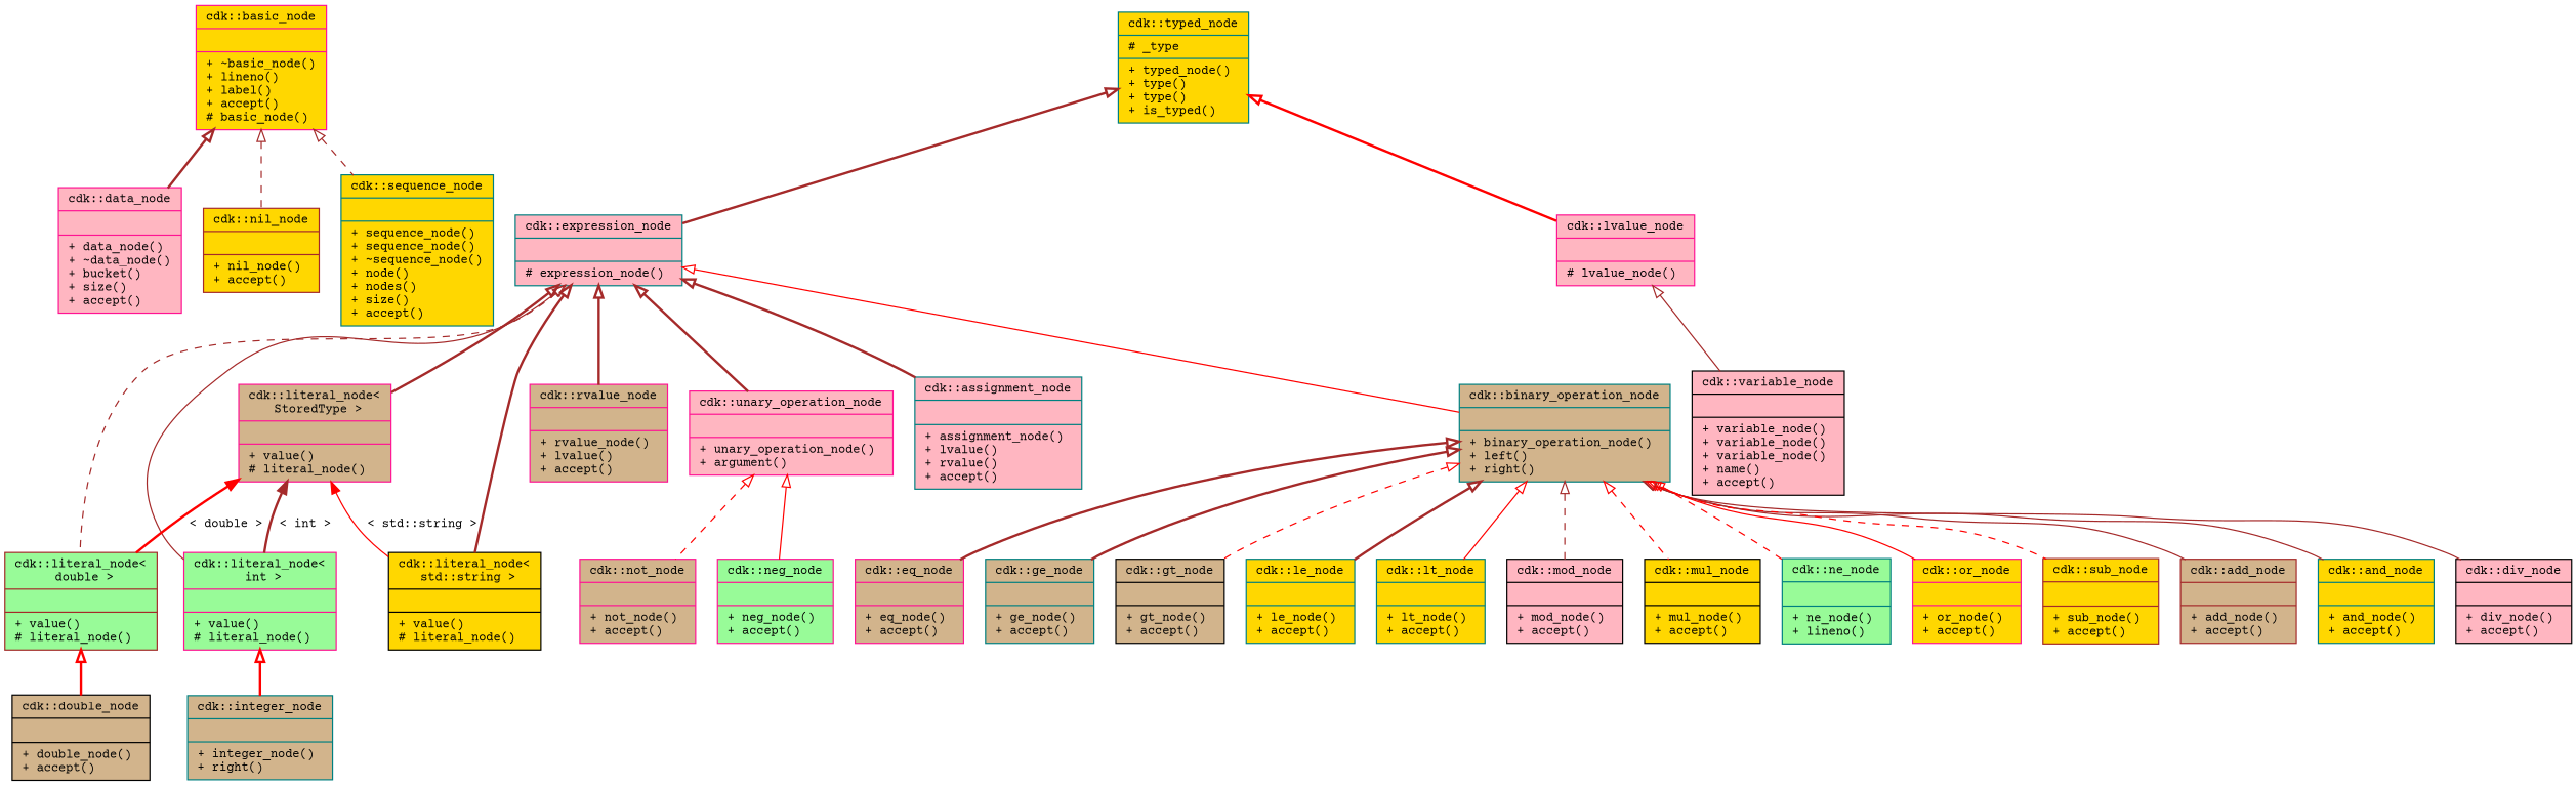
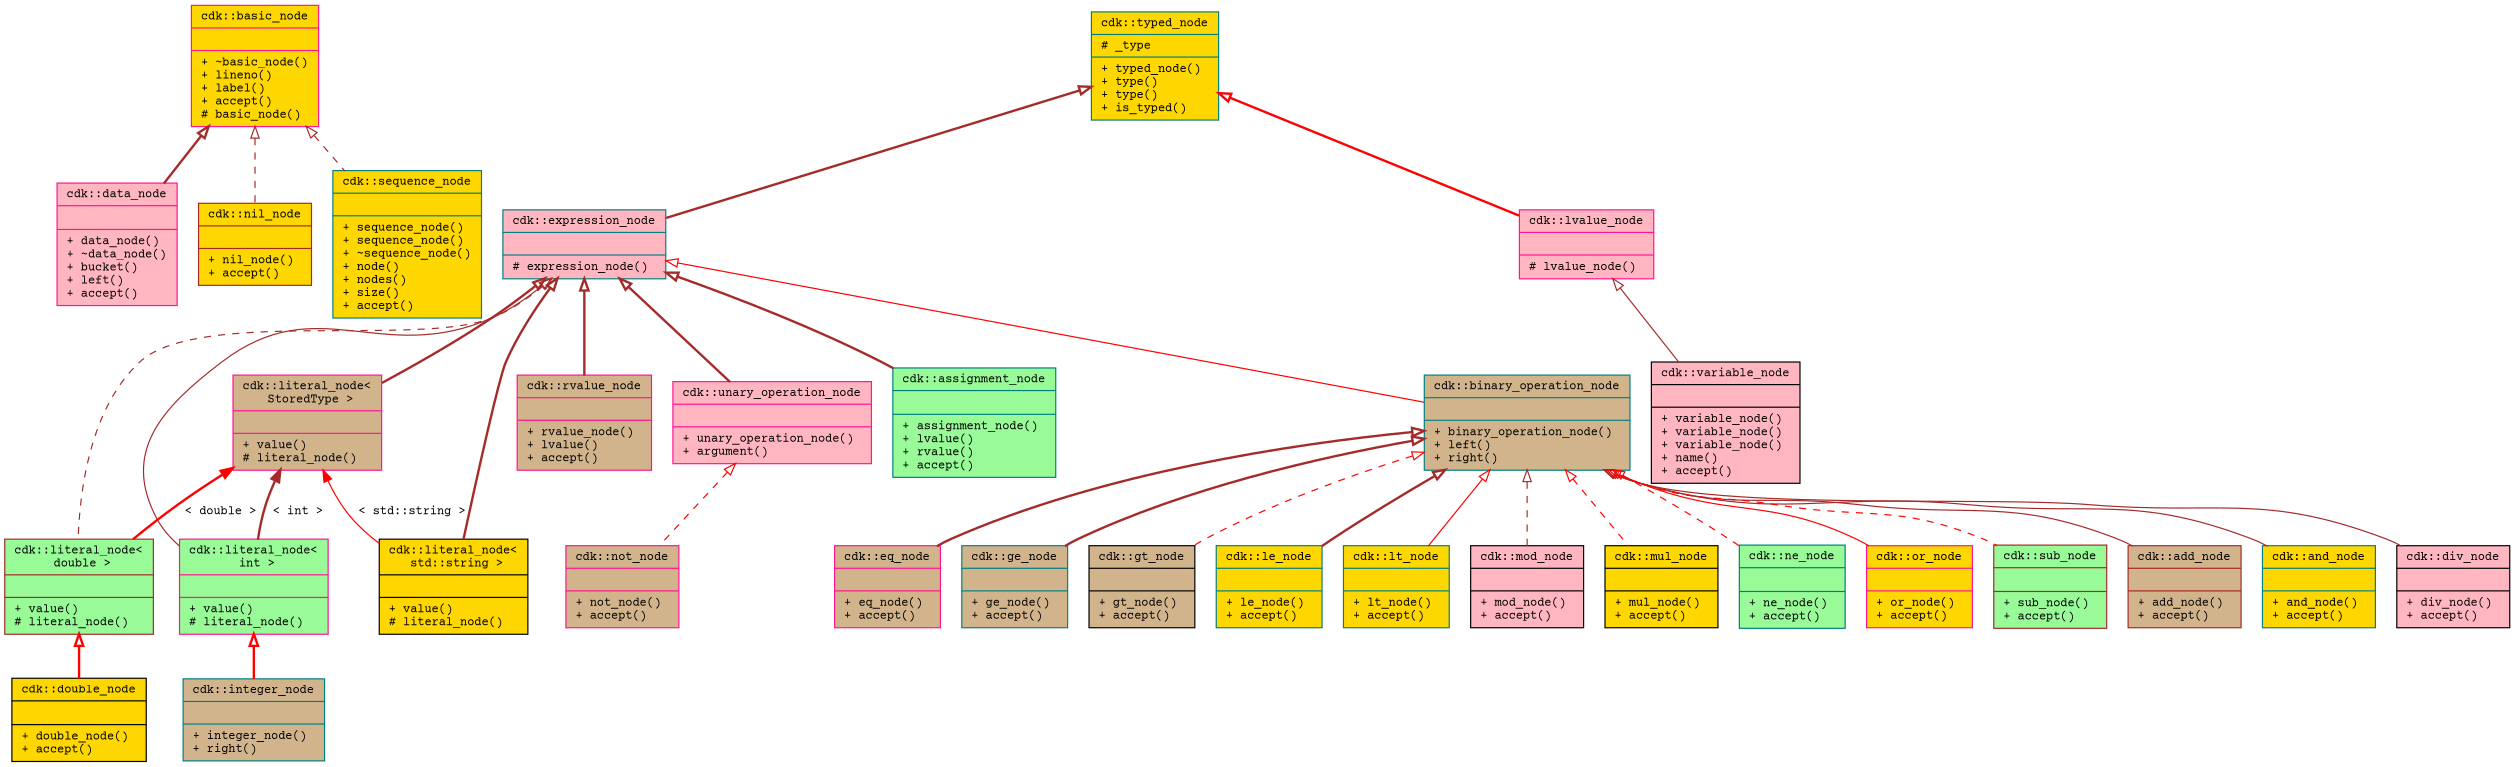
  digraph {
    fontname="Courier Prime"
    node [color=deeppink fillcolor=gold fontname="Courier Prime" fontsize=10 shape=record style=filled]
    edge [arrowtail=onormal color=brown dir=back fontname="Courier Prime" fontsize=10 labelfontname=Helvetica labelfontsize=10 style=bold]
    n1 [fontcolor=black height=0.2 label="{cdk::basic_node\n||+ ~basic_node()\l+ lineno()\l+ label()\l+ accept()\l# basic_node()\l}" width=0.4]
-   n2 [fillcolor=lightpink height=0.2 label="{cdk::data_node\n||+ data_node()\l+ ~data_node()\l+ bucket()\l+ size()\l+ accept()\l}" width=0.4]
+   n2 [fillcolor=lightpink height=0.2 label="{cdk::data_node\n||+ data_node()\l+ ~data_node()\l+ bucket()\l+ left()\l+ accept()\l}" width=0.4]
    n3 [color=brown height=0.2 label="{cdk::nil_node\n||+ nil_node()\l+ accept()\l}" width=0.4]
    n4 [color=teal height=0.2 label="{cdk::sequence_node\n||+ sequence_node()\l+ sequence_node()\l+ ~sequence_node()\l+ node()\l+ nodes()\l+ size()\l+ accept()\l}" width=0.4]
    n5 [color=teal height=0.2 label="{cdk::typed_node\n|# _type\l|+ typed_node()\l+ type()\l+ type()\l+ is_typed()\l}" width=0.4]
    n6 [color=teal fillcolor=lightpink height=0.2 label="{cdk::expression_node\n||# expression_node()\l}" width=0.4]
    n7 [fillcolor=lightpink height=0.2 label="{cdk::lvalue_node\n||# lvalue_node()\l}" width=0.4]
-   n8 [color=teal fillcolor=lightpink height=0.2 label="{cdk::assignment_node\n||+ assignment_node()\l+ lvalue()\l+ rvalue()\l+ accept()\l}" width=0.4]
+   n8 [color=teal fillcolor=palegreen height=0.2 label="{cdk::assignment_node\n||+ assignment_node()\l+ lvalue()\l+ rvalue()\l+ accept()\l}" width=0.4]
    n9 [color=teal fillcolor=tan height=0.2 label="{cdk::binary_operation_node\n||+ binary_operation_node()\l+ left()\l+ right()\l}" width=0.4]
    n10 [fillcolor=tan height=0.2 label="{cdk::literal_node\<\l StoredType \>\n||+ value()\l# literal_node()\l}" width=0.4]
    n11 [color=brown fillcolor=palegreen height=0.2 label="{cdk::literal_node\<\l double \>\n||+ value()\l# literal_node()\l}" width=0.4]
    n12 [color=black height=0.2 label="{cdk::literal_node\<\l std::string \>\n||+ value()\l# literal_node()\l}" width=0.4]
    n13 [fillcolor=palegreen height=0.2 label="{cdk::literal_node\<\l int \>\n||+ value()\l# literal_node()\l}" width=0.4]
    n14 [fillcolor=tan height=0.2 label="{cdk::rvalue_node\n||+ rvalue_node()\l+ lvalue()\l+ accept()\l}" width=0.4]
    n15 [fillcolor=lightpink height=0.2 label="{cdk::unary_operation_node\n||+ unary_operation_node()\l+ argument()\l}" width=0.4]
    n16 [color=black fillcolor=lightpink height=0.2 label="{cdk::variable_node\n||+ variable_node()\l+ variable_node()\l+ variable_node()\l+ name()\l+ accept()\l}" width=0.4]
    n17 [color=brown fillcolor=tan height=0.2 label="{cdk::add_node\n||+ add_node()\l+ accept()\l}" width=0.4]
    n18 [color=teal height=0.2 label="{cdk::and_node\n||+ and_node()\l+ accept()\l}" width=0.4]
    n19 [color=black fillcolor=lightpink height=0.2 label="{cdk::div_node\n||+ div_node()\l+ accept()\l}" width=0.4]
    n20 [fillcolor=tan height=0.2 label="{cdk::eq_node\n||+ eq_node()\l+ accept()\l}" width=0.4]
    n21 [color=teal fillcolor=tan height=0.2 label="{cdk::ge_node\n||+ ge_node()\l+ accept()\l}" width=0.4]
    n22 [color=black fillcolor=tan height=0.2 label="{cdk::gt_node\n||+ gt_node()\l+ accept()\l}" width=0.4]
    n23 [color=teal height=0.2 label="{cdk::le_node\n||+ le_node()\l+ accept()\l}" width=0.4]
    n24 [color=teal height=0.2 label="{cdk::lt_node\n||+ lt_node()\l+ accept()\l}" width=0.4]
    n25 [color=black fillcolor=lightpink height=0.2 label="{cdk::mod_node\n||+ mod_node()\l+ accept()\l}" width=0.4]
    n26 [color=black height=0.2 label="{cdk::mul_node\n||+ mul_node()\l+ accept()\l}" width=0.4]
-   n27 [color=teal fillcolor=palegreen height=0.2 label="{cdk::ne_node\n||+ ne_node()\l+ lineno()\l}" width=0.4]
+   n27 [color=teal fillcolor=palegreen height=0.2 label="{cdk::ne_node\n||+ ne_node()\l+ accept()\l}" width=0.4]
    n28 [height=0.2 label="{cdk::or_node\n||+ or_node()\l+ accept()\l}" width=0.4]
-   n29 [color=brown height=0.2 label="{cdk::sub_node\n||+ sub_node()\l+ accept()\l}" width=0.4]
-   n30 [color=black fillcolor=tan height=0.2 label="{cdk::double_node\n||+ double_node()\l+ accept()\l}" width=0.4]
+   n29 [color=brown fillcolor=palegreen height=0.2 label="{cdk::sub_node\n||+ sub_node()\l+ accept()\l}" width=0.4]
+   n30 [color=black height=0.2 label="{cdk::double_node\n||+ double_node()\l+ accept()\l}" width=0.4]
    n31 [color=teal fillcolor=tan height=0.2 label="{cdk::integer_node\n||+ integer_node()\l+ right()\l}" width=0.4]
-   n32 [fillcolor=palegreen height=0.2 label="{cdk::neg_node\n||+ neg_node()\l+ accept()\l}" width=0.4]
    n33 [fillcolor=tan height=0.2 label="{cdk::not_node\n||+ not_node()\l+ accept()\l}" width=0.4]
    n1 -> n2
    n1 -> n3 [style=dashed]
    n1 -> n4 [style=dashed]
    n5 -> n6
    n5 -> n7 [color=red]
    n6 -> n8
    n6 -> n9 [color=red style=solid]
    n6 -> n10
    n6 -> n11 [style=dashed]
    n6 -> n12
    n6 -> n13 [style=solid]
    n6 -> n14
    n6 -> n15
    n7 -> n16 [style=solid]
    n9 -> n17 [style=solid]
    n9 -> n18 [style=solid]
    n9 -> n19 [style=solid]
    n9 -> n20
    n9 -> n21
    n9 -> n22 [color=red style=dashed]
    n9 -> n23
    n9 -> n24 [color=red style=solid]
    n9 -> n25 [style=dashed]
    n9 -> n26 [color=red style=dashed]
    n9 -> n27 [color=red style=dashed]
    n9 -> n28 [color=red style=solid]
    n9 -> n29 [color=red style=dashed]
    n10 -> n11 [color=red label=" \< double \>" arrowtail=""]
    n10 -> n12 [color=red label=" \< std::string \>" style=solid arrowtail=""]
    n10 -> n13 [label=" \< int \>" arrowtail=""]
    n11 -> n30 [color=red]
    n13 -> n31 [color=red]
-   n15 -> n32 [color=red style=solid]
    n15 -> n33 [color=red style=dashed]
  }
